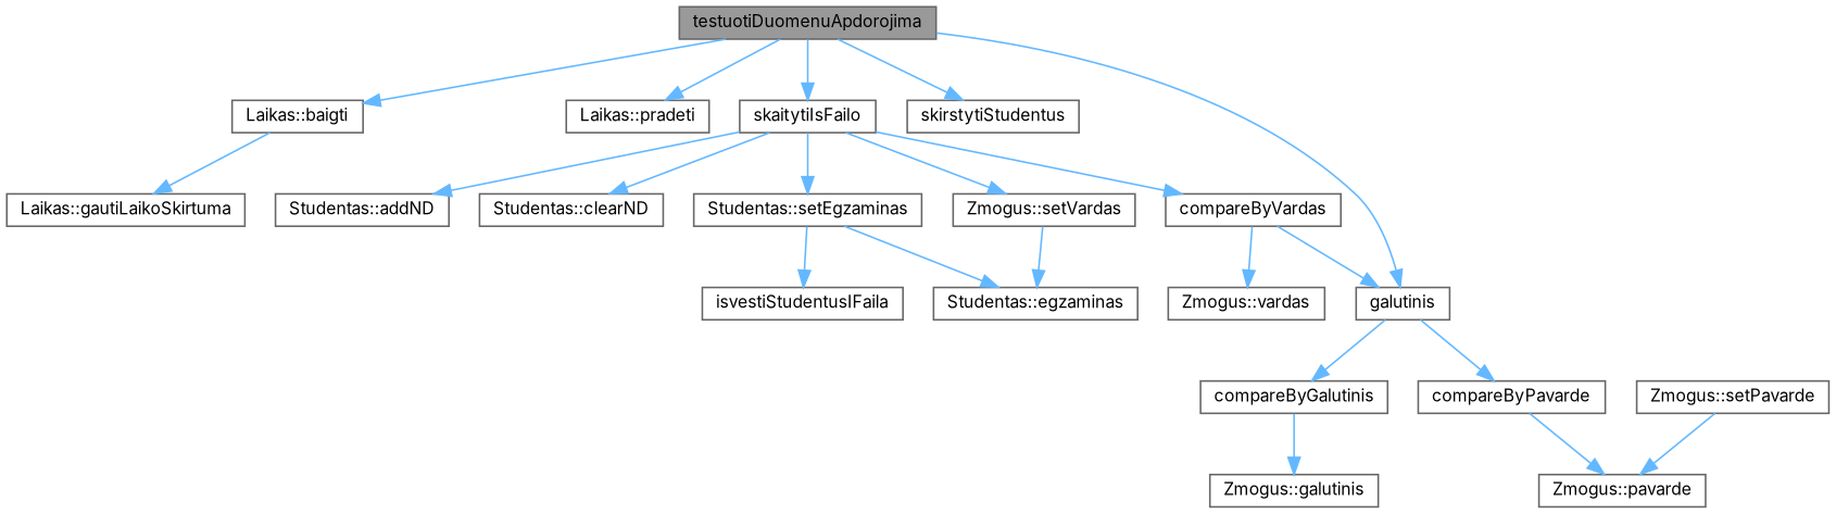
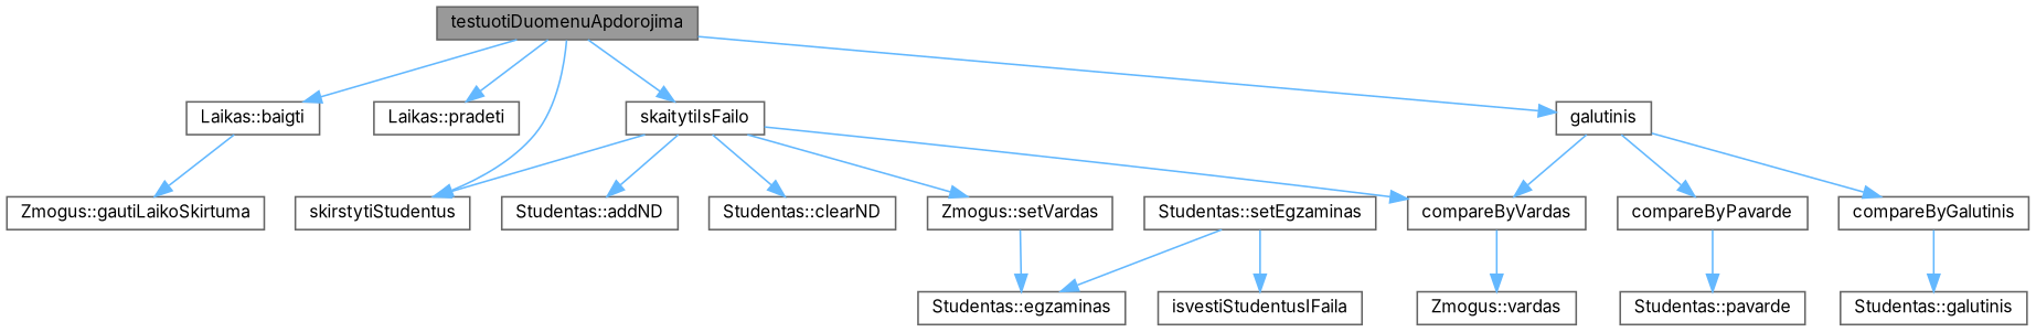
  digraph {
    fontname=Inter
    rankdir=TB
    node [color=grey40 fillcolor=white fontname=Inter fontsize=10 shape=box style=filled]
    edge [color=steelblue1 fontname=Inter fontsize=10 labelfontname=Helvetica labelfontsize=10 style=solid]
    n1 [color=gray40 fillcolor=grey60 fontcolor=black height=0.2 label=testuotiDuomenuApdorojima width=0.4]
    n2 [height=0.2 label="Laikas::baigti" width=0.4]
    n3 [height=0.2 label="Laikas::pradeti" width=0.4]
    n4 [height=0.2 label=skaitytiIsFailo width=0.4]
    n5 [height=0.2 label=skirstytiStudentus width=0.4]
    n6 [height=0.2 label=galutinis width=0.4]
-   n7 [height=0.2 label="Laikas::gautiLaikoSkirtuma" width=0.4]
+   n7 [height=0.2 label="Zmogus::gautiLaikoSkirtuma" width=0.4]
    n8 [height=0.2 label=isvestiStudentusIFaila width=0.4]
    n9 [height=0.2 label="Studentas::addND" width=0.4]
    n10 [height=0.2 label="Studentas::clearND" width=0.4]
    n11 [height=0.2 label="Studentas::setEgzaminas" width=0.4]
    n12 [height=0.2 label="Zmogus::setVardas" width=0.4]
    n13 [height=0.2 label=compareByVardas width=0.4]
    n14 [height=0.2 label=compareByGalutinis width=0.4]
    n15 [height=0.2 label=compareByPavarde width=0.4]
    n16 [height=0.2 label="Studentas::egzaminas" width=0.4]
-   n17 [height=0.2 label="Zmogus::setPavarde" width=0.4]
-   n18 [height=0.2 label="Zmogus::pavarde" width=0.4]
+   n18 [height=0.2 label="Studentas::pavarde" width=0.4]
    n19 [height=0.2 label="Zmogus::vardas" width=0.4]
-   n20 [height=0.2 label="Zmogus::galutinis" width=0.4]
+   n20 [height=0.2 label="Studentas::galutinis" width=0.4]
    n1 -> n2
    n1 -> n3
    n1 -> n4
    n1 -> n5
    n1 -> n6
    n2 -> n7
    n4 -> n9
    n4 -> n10
-   n4 -> n11
+   n4 -> n5
    n4 -> n12
    n4 -> n13
-   n13 -> n6
+   n6 -> n13
    n6 -> n14
    n6 -> n15
    n11 -> n8
    n11 -> n16
    n12 -> n16
    n13 -> n19
    n14 -> n20
    n15 -> n18
-   n17 -> n18
  }
